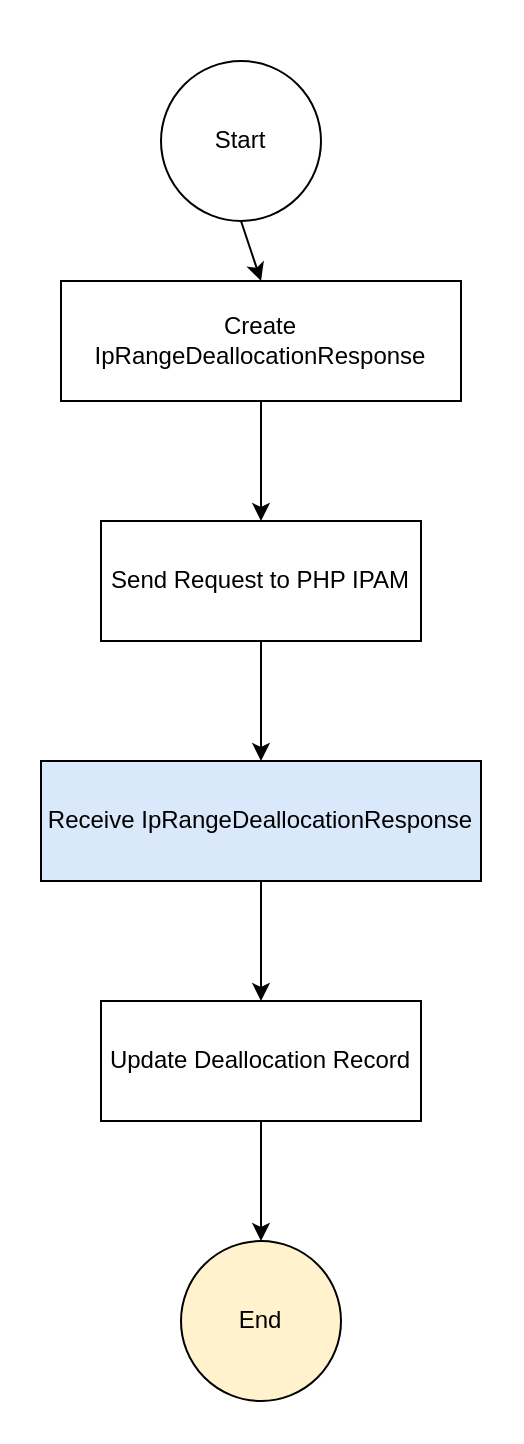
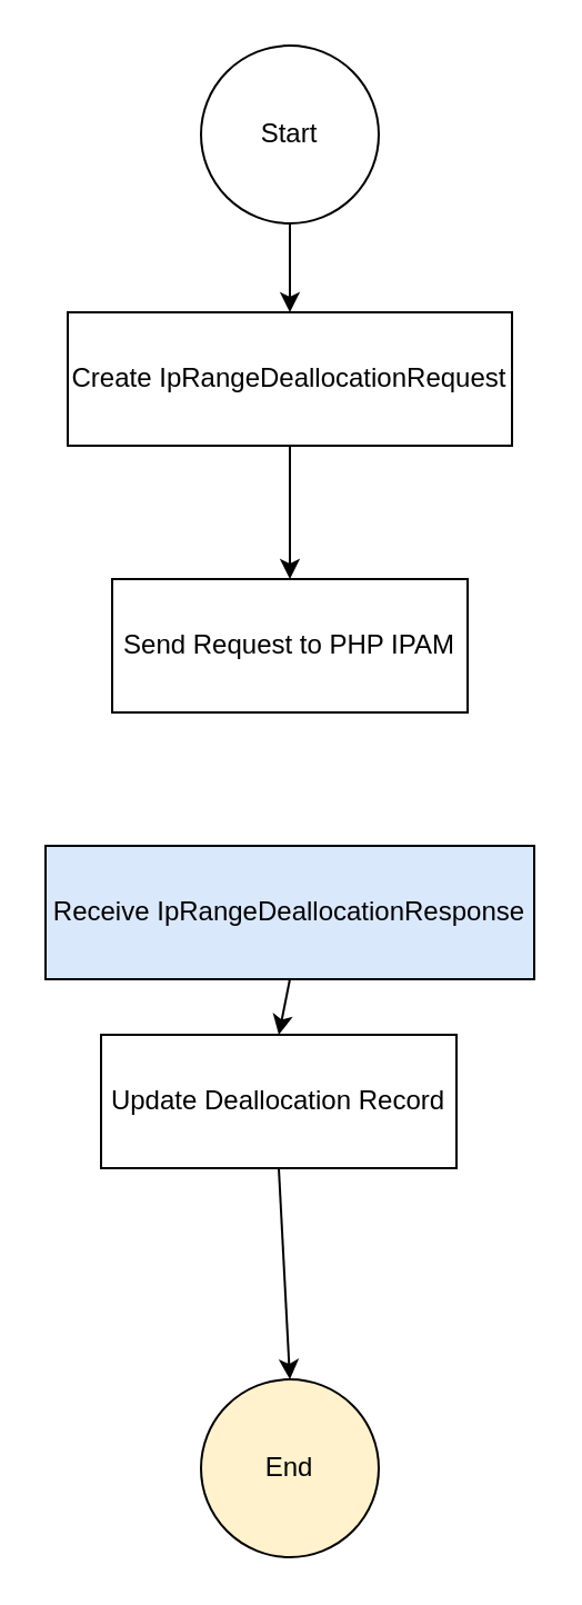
  <mxCell id="0" />
  <mxCell id="1" parent="0" />
  <mxCell id="2" style="edgeStyle=none;html=1;exitX=0.5;exitY=1;exitDx=0;exitDy=0;entryX=0.5;entryY=0;entryDx=0;entryDy=0;" edge="1" parent="1" source="3" target="5"><mxGeometry relative="1" as="geometry" /></mxCell>
- <mxCell id="3" value="Start" style="ellipse;whiteSpace=wrap;html=1;aspect=fixed;" vertex="1" parent="1"><mxGeometry x="80" y="30" width="80" height="80" as="geometry" /></mxCell>
+ <mxCell id="3" value="Start" style="ellipse;whiteSpace=wrap;html=1;aspect=fixed;" vertex="1" parent="1"><mxGeometry x="90" y="20" width="80" height="80" as="geometry" /></mxCell>
  <mxCell id="4" style="edgeStyle=none;html=1;exitX=0.5;exitY=1;exitDx=0;exitDy=0;entryX=0.5;entryY=0;entryDx=0;entryDy=0;" edge="1" parent="1" source="5" target="7"><mxGeometry relative="1" as="geometry" /></mxCell>
- <mxCell id="5" value="Create IpRangeDeallocationResponse" style="rounded=0;whiteSpace=wrap;html=1;" vertex="1" parent="1"><mxGeometry x="30" y="140" width="200" height="60" as="geometry" /></mxCell>
- <mxCell id="6" style="edgeStyle=none;html=1;entryX=0.5;entryY=0;entryDx=0;entryDy=0;" edge="1" parent="1" source="7" target="9"><mxGeometry relative="1" as="geometry" /></mxCell>
+ <mxCell id="5" value="Create IpRangeDeallocationRequest" style="rounded=0;whiteSpace=wrap;html=1;" vertex="1" parent="1"><mxGeometry x="30" y="140" width="200" height="60" as="geometry" /></mxCell>
  <mxCell id="7" value="Send Request to PHP IPAM" style="rounded=0;whiteSpace=wrap;html=1;" vertex="1" parent="1"><mxGeometry x="50" y="260" width="160" height="60" as="geometry" /></mxCell>
  <mxCell id="8" style="edgeStyle=none;html=1;exitX=0.5;exitY=1;exitDx=0;exitDy=0;entryX=0.5;entryY=0;entryDx=0;entryDy=0;" edge="1" parent="1" source="9" target="11"><mxGeometry relative="1" as="geometry" /></mxCell>
  <mxCell id="9" value="Receive IpRangeDeallocationResponse" style="rounded=0;whiteSpace=wrap;html=1;fillColor=#dae8fc;" vertex="1" parent="1"><mxGeometry x="20" y="380" width="220" height="60" as="geometry" /></mxCell>
  <mxCell id="10" style="edgeStyle=none;html=1;exitX=0.5;exitY=1;exitDx=0;exitDy=0;entryX=0.5;entryY=0;entryDx=0;entryDy=0;" edge="1" parent="1" source="11" target="12"><mxGeometry relative="1" as="geometry" /></mxCell>
- <mxCell id="11" value="Update Deallocation Record" style="rounded=0;whiteSpace=wrap;html=1;" vertex="1" parent="1"><mxGeometry x="50" y="500" width="160" height="60" as="geometry" /></mxCell>
+ <mxCell id="11" value="Update Deallocation Record" style="rounded=0;whiteSpace=wrap;html=1;" vertex="1" parent="1"><mxGeometry x="45" y="465" width="160" height="60" as="geometry" /></mxCell>
  <mxCell id="12" value="End" style="ellipse;whiteSpace=wrap;html=1;aspect=fixed;fillColor=#fff2cc;" vertex="1" parent="1"><mxGeometry x="90" y="620" width="80" height="80" as="geometry" /></mxCell>
